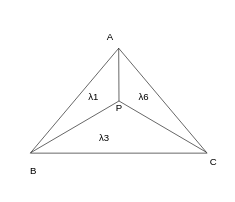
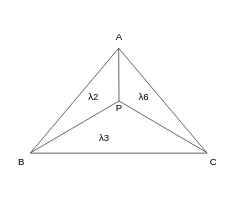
  <mxCell id="0" />
  <mxCell id="1" parent="0" />
  <mxCell id="2" value="" style="triangle;whiteSpace=wrap;html=1;rotation=-90;" vertex="1" parent="1"><mxGeometry x="110" y="20" width="175" height="295" as="geometry" /></mxCell>
  <mxCell id="3" value="" style="endArrow=none;html=1;entryX=1;entryY=0.5;entryDx=0;entryDy=0;" edge="1" parent="1" target="2"><mxGeometry width="50" height="50" relative="1" as="geometry"><mxPoint x="198" y="168" as="sourcePoint" /><mxPoint x="190" y="170" as="targetPoint" /></mxGeometry></mxCell>
  <mxCell id="4" value="" style="endArrow=none;html=1;exitX=0.005;exitY=0.003;exitDx=0;exitDy=0;exitPerimeter=0;" edge="1" parent="1" source="2"><mxGeometry width="50" height="50" relative="1" as="geometry"><mxPoint x="140" y="260" as="sourcePoint" /><mxPoint x="198" y="168" as="targetPoint" /></mxGeometry></mxCell>
  <mxCell id="5" value="" style="endArrow=none;html=1;exitX=0.01;exitY=0.994;exitDx=0;exitDy=0;exitPerimeter=0;" edge="1" parent="1" source="2"><mxGeometry width="50" height="50" relative="1" as="geometry"><mxPoint x="140" y="260" as="sourcePoint" /><mxPoint x="198" y="168" as="targetPoint" /></mxGeometry></mxCell>
- <mxCell id="6" value="&lt;font style=&quot;font-size: 16px&quot;&gt;A&lt;/font&gt;" style="text;html=1;resizable=0;autosize=1;align=center;verticalAlign=middle;points=[];fillColor=none;strokeColor=none;rounded=0;" vertex="1" parent="1"><mxGeometry x="167.5" y="50" width="30" height="20" as="geometry" /></mxCell>
- <mxCell id="7" value="&lt;font style=&quot;font-size: 16px&quot;&gt;B&lt;/font&gt;" style="text;html=1;resizable=0;autosize=1;align=center;verticalAlign=middle;points=[];fillColor=none;strokeColor=none;rounded=0;" vertex="1" parent="1"><mxGeometry x="40" y="275" width="30" height="20" as="geometry" /></mxCell>
+ <mxCell id="6" value="&lt;font style=&quot;font-size: 16px&quot;&gt;A&lt;/font&gt;" style="text;html=1;resizable=0;autosize=1;align=center;verticalAlign=middle;points=[];fillColor=none;strokeColor=none;rounded=0;" vertex="1" parent="1"><mxGeometry x="182.5" y="50" width="30" height="20" as="geometry" /></mxCell>
+ <mxCell id="7" value="&lt;font style=&quot;font-size: 16px&quot;&gt;B&lt;/font&gt;" style="text;html=1;resizable=0;autosize=1;align=center;verticalAlign=middle;points=[];fillColor=none;strokeColor=none;rounded=0;" vertex="1" parent="1"><mxGeometry x="20" y="260" width="30" height="20" as="geometry" /></mxCell>
  <mxCell id="8" value="&lt;font style=&quot;font-size: 16px&quot;&gt;C&lt;/font&gt;" style="text;html=1;resizable=0;autosize=1;align=center;verticalAlign=middle;points=[];fillColor=none;strokeColor=none;rounded=0;" vertex="1" parent="1"><mxGeometry x="340" y="260" width="30" height="20" as="geometry" /></mxCell>
  <mxCell id="9" value="&lt;font style=&quot;font-size: 16px&quot;&gt;P&lt;/font&gt;" style="text;html=1;resizable=0;autosize=1;align=center;verticalAlign=middle;points=[];fillColor=none;strokeColor=none;rounded=0;" vertex="1" parent="1"><mxGeometry x="182.5" y="170" width="30" height="20" as="geometry" /></mxCell>
- <mxCell id="10" value="&lt;font style=&quot;font-size: 16px&quot;&gt;λ1&lt;/font&gt;" style="text;html=1;resizable=0;autosize=1;align=center;verticalAlign=middle;points=[];fillColor=none;strokeColor=none;rounded=0;" vertex="1" parent="1"><mxGeometry x="140" y="150" width="30" height="20" as="geometry" /></mxCell>
+ <mxCell id="10" value="&lt;font style=&quot;font-size: 16px&quot;&gt;λ2&lt;/font&gt;" style="text;html=1;resizable=0;autosize=1;align=center;verticalAlign=middle;points=[];fillColor=none;strokeColor=none;rounded=0;" vertex="1" parent="1"><mxGeometry x="140" y="150" width="30" height="20" as="geometry" /></mxCell>
  <mxCell id="11" value="&lt;font style=&quot;font-size: 16px&quot;&gt;λ6&lt;/font&gt;" style="text;html=1;resizable=0;autosize=1;align=center;verticalAlign=middle;points=[];fillColor=none;strokeColor=none;rounded=0;" vertex="1" parent="1"><mxGeometry x="224" y="150" width="30" height="20" as="geometry" /></mxCell>
  <mxCell id="12" value="&lt;font style=&quot;font-size: 16px&quot;&gt;λ3&lt;/font&gt;" style="text;html=1;resizable=0;autosize=1;align=center;verticalAlign=middle;points=[];fillColor=none;strokeColor=none;rounded=0;" vertex="1" parent="1"><mxGeometry x="157.5" y="220" width="30" height="20" as="geometry" /></mxCell>
